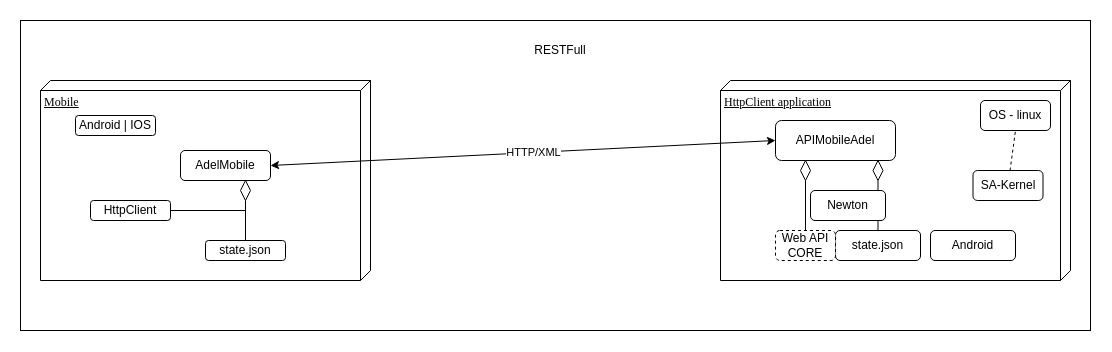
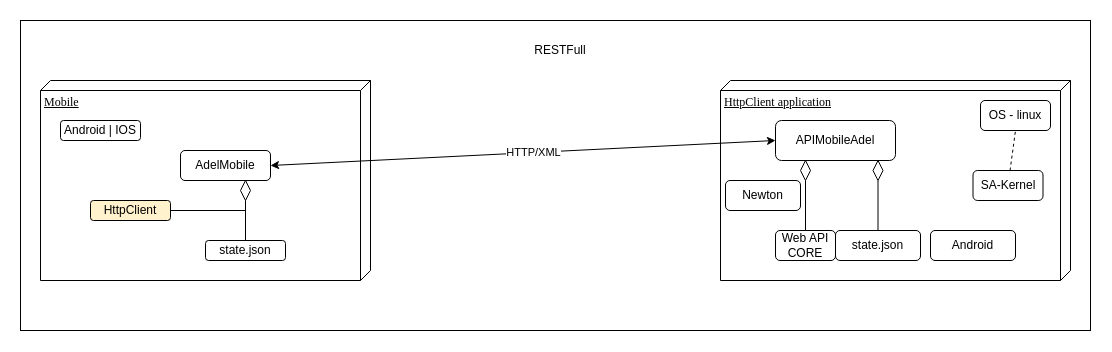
  <mxCell id="0" />
  <mxCell id="1" parent="0" />
  <mxCell id="2" value="" style="rounded=0;whiteSpace=wrap;html=1;" parent="1" vertex="1"><mxGeometry x="20" y="20" width="1070" height="310" as="geometry" /></mxCell>
  <mxCell id="3" value="HttpClient application" style="verticalAlign=top;align=left;spacingTop=8;spacingLeft=2;spacingRight=12;shape=cube;size=10;direction=south;fontStyle=4;html=1;rounded=0;shadow=0;comic=0;labelBackgroundColor=none;strokeWidth=1;fontFamily=Verdana;fontSize=12" parent="1" vertex="1"><mxGeometry x="720" y="80" width="350" height="200" as="geometry" /></mxCell>
  <mxCell id="4" value="Mobile" style="verticalAlign=top;align=left;spacingTop=8;spacingLeft=2;spacingRight=12;shape=cube;size=10;direction=south;fontStyle=4;html=1;rounded=0;shadow=0;comic=0;labelBackgroundColor=none;strokeWidth=1;fontFamily=Verdana;fontSize=12" parent="1" vertex="1"><mxGeometry x="40" y="80" width="330" height="200" as="geometry" /></mxCell>
  <mxCell id="5" value="OS - linux" style="rounded=1;whiteSpace=wrap;html=1;" parent="1" vertex="1"><mxGeometry x="980" y="100" width="70" height="30" as="geometry" /></mxCell>
  <mxCell id="6" value="SA-Kernel" style="rounded=1;whiteSpace=wrap;html=1;" parent="1" vertex="1"><mxGeometry x="972.5" y="170" width="70" height="30" as="geometry" /></mxCell>
  <mxCell id="7" value="APIMobileAdel" style="rounded=1;whiteSpace=wrap;html=1;" parent="1" vertex="1"><mxGeometry x="775" y="120" width="120" height="40" as="geometry" /></mxCell>
  <mxCell id="8" value="state.json" style="rounded=1;whiteSpace=wrap;html=1;" parent="1" vertex="1"><mxGeometry x="835" y="230" width="85" height="30" as="geometry" /></mxCell>
  <mxCell id="9" value="" style="endArrow=none;dashed=1;html=1;entryX=0.5;entryY=1;entryDx=0;entryDy=0;" parent="1" source="6" target="5" edge="1"><mxGeometry width="50" height="50" relative="1" as="geometry"><mxPoint x="915" y="180" as="sourcePoint" /><mxPoint x="965" y="130" as="targetPoint" /></mxGeometry></mxCell>
- <mxCell id="10" value="Web API CORE" style="rounded=1;whiteSpace=wrap;html=1;dashed=1;" parent="1" vertex="1"><mxGeometry x="775" y="230" width="60" height="30" as="geometry" /></mxCell>
- <mxCell id="11" value="Android | IOS" style="rounded=1;whiteSpace=wrap;html=1;" parent="1" vertex="1"><mxGeometry x="75" y="115" width="80" height="20" as="geometry" /></mxCell>
+ <mxCell id="10" value="Web API CORE" style="rounded=1;whiteSpace=wrap;html=1;" parent="1" vertex="1"><mxGeometry x="775" y="230" width="60" height="30" as="geometry" /></mxCell>
+ <mxCell id="11" value="Android | IOS" style="rounded=1;whiteSpace=wrap;html=1;" parent="1" vertex="1"><mxGeometry x="60" y="120" width="80" height="20" as="geometry" /></mxCell>
  <mxCell id="12" value="state.json" style="rounded=1;whiteSpace=wrap;html=1;" parent="1" vertex="1"><mxGeometry x="205" y="240" width="80" height="20" as="geometry" /></mxCell>
  <mxCell id="13" value="AdelMobile" style="rounded=1;whiteSpace=wrap;html=1;" parent="1" vertex="1"><mxGeometry x="180" y="150" width="90" height="30" as="geometry" /></mxCell>
- <mxCell id="14" value="HttpClient" style="rounded=1;whiteSpace=wrap;html=1;" parent="1" vertex="1"><mxGeometry x="90" y="200" width="80" height="20" as="geometry" /></mxCell>
+ <mxCell id="14" value="HttpClient" style="rounded=1;whiteSpace=wrap;html=1;fillColor=#fff2cc;" parent="1" vertex="1"><mxGeometry x="90" y="200" width="80" height="20" as="geometry" /></mxCell>
  <mxCell id="15" value="" style="endArrow=none;html=1;exitX=0.5;exitY=0;exitDx=0;exitDy=0;entryX=0.5;entryY=1;entryDx=0;entryDy=0;" parent="1" source="12" target="21" edge="1"><mxGeometry width="50" height="50" relative="1" as="geometry"><mxPoint x="210" y="240" as="sourcePoint" /><mxPoint x="226" y="200" as="targetPoint" /></mxGeometry></mxCell>
  <mxCell id="16" value="" style="endArrow=none;html=1;entryX=1;entryY=0.5;entryDx=0;entryDy=0;" parent="1" target="14" edge="1"><mxGeometry width="50" height="50" relative="1" as="geometry"><mxPoint x="245" y="210" as="sourcePoint" /><mxPoint x="160" y="300" as="targetPoint" /></mxGeometry></mxCell>
  <mxCell id="17" value="" style="endArrow=none;html=1;entryX=0.5;entryY=1;entryDx=0;entryDy=0;exitX=0.5;exitY=0;exitDx=0;exitDy=0;" parent="1" source="10" target="19" edge="1"><mxGeometry width="50" height="50" relative="1" as="geometry"><mxPoint x="700" y="220" as="sourcePoint" /><mxPoint x="820" y="330" as="targetPoint" /></mxGeometry></mxCell>
  <mxCell id="18" value="" style="endArrow=none;html=1;exitX=0.5;exitY=0;exitDx=0;exitDy=0;entryX=0.5;entryY=1;entryDx=0;entryDy=0;" parent="1" source="8" target="20" edge="1"><mxGeometry width="50" height="50" relative="1" as="geometry"><mxPoint x="860" y="350" as="sourcePoint" /><mxPoint x="876" y="170" as="targetPoint" /></mxGeometry></mxCell>
  <mxCell id="19" value="" style="rhombus;whiteSpace=wrap;html=1;" parent="1" vertex="1"><mxGeometry x="800" y="160" width="10" height="20" as="geometry" /></mxCell>
  <mxCell id="20" value="" style="rhombus;whiteSpace=wrap;html=1;" parent="1" vertex="1"><mxGeometry x="872.5" y="160" width="10" height="20" as="geometry" /></mxCell>
  <mxCell id="21" value="" style="rhombus;whiteSpace=wrap;html=1;" parent="1" vertex="1"><mxGeometry x="240" y="180" width="10" height="20" as="geometry" /></mxCell>
  <mxCell id="22" value="RESTFull" style="text;html=1;strokeColor=none;fillColor=none;align=center;verticalAlign=middle;whiteSpace=wrap;rounded=0;" parent="1" vertex="1"><mxGeometry x="475" y="20" width="170" height="60" as="geometry" /></mxCell>
  <mxCell id="23" value="" style="endArrow=classic;startArrow=classic;html=1;exitX=1;exitY=0.5;exitDx=0;exitDy=0;entryX=0;entryY=0.5;entryDx=0;entryDy=0;" parent="1" source="13" target="7" edge="1"><mxGeometry width="50" height="50" relative="1" as="geometry"><mxPoint x="510" y="200" as="sourcePoint" /><mxPoint x="560" y="150" as="targetPoint" /></mxGeometry></mxCell>
  <mxCell id="24" value="HTTP/XML" style="edgeLabel;html=1;align=center;verticalAlign=middle;resizable=0;points=[];" parent="23" vertex="1" connectable="0"><mxGeometry x="0.042" relative="1" as="geometry"><mxPoint as="offset" /></mxGeometry></mxCell>
  <mxCell id="25" value="Android" style="rounded=1;whiteSpace=wrap;html=1;" vertex="1" parent="1"><mxGeometry x="930" y="230" width="85" height="30" as="geometry" /></mxCell>
- <mxCell id="26" value="Newton" style="rounded=1;whiteSpace=wrap;html=1;" vertex="1" parent="1"><mxGeometry x="810" y="190" width="75" height="30" as="geometry" /></mxCell>
+ <mxCell id="26" value="Newton" style="rounded=1;whiteSpace=wrap;html=1;" vertex="1" parent="1"><mxGeometry x="725" y="180" width="75" height="30" as="geometry" /></mxCell>
